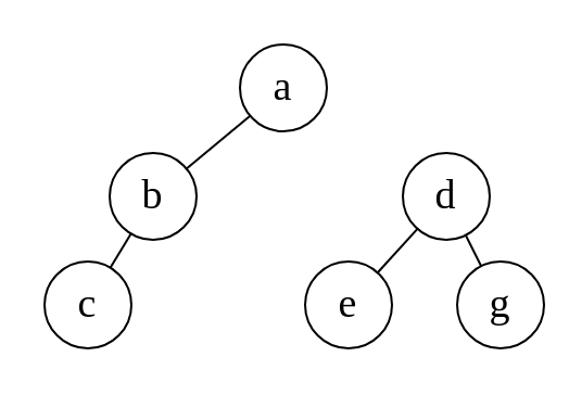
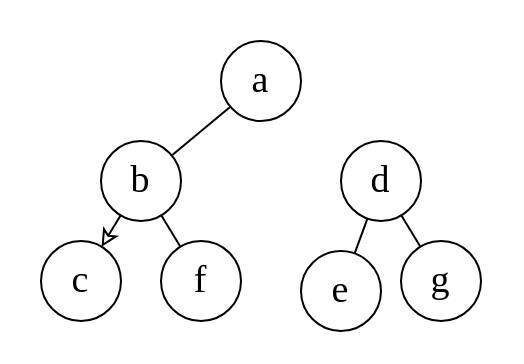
  <mxCell id="0" />
  <mxCell id="1" parent="0" />
  <mxCell id="2" style="edgeStyle=none;html=1;fontFamily=Times New Roman;fontSize=19;endArrow=none;endFill=0;" edge="1" parent="1" source="3" target="6"><mxGeometry relative="1" as="geometry" /></mxCell>
  <mxCell id="3" value="a" style="ellipse;whiteSpace=wrap;html=1;fontFamily=Times New Roman;fontSize=19;" vertex="1" parent="1"><mxGeometry x="110" y="20" width="40" height="40" as="geometry" /></mxCell>
- <mxCell id="4" style="edgeStyle=none;html=1;fontFamily=Times New Roman;fontSize=19;endArrow=none;endFill=0;" edge="1" parent="1" source="6" target="10"><mxGeometry relative="1" as="geometry" /></mxCell>
+ <mxCell id="4" style="edgeStyle=none;html=1;fontFamily=Times New Roman;fontSize=19;endArrow=classic;endFill=0;" edge="1" parent="1" source="6" target="10"><mxGeometry relative="1" as="geometry" /></mxCell>
+ <mxCell id="5" style="edgeStyle=none;html=1;fontFamily=Times New Roman;fontSize=19;endArrow=none;endFill=0;" edge="1" parent="1" source="6" target="11"><mxGeometry relative="1" as="geometry" /></mxCell>
  <mxCell id="6" value="b" style="ellipse;whiteSpace=wrap;html=1;fontFamily=Times New Roman;fontSize=19;" vertex="1" parent="1"><mxGeometry x="50" y="70" width="40" height="40" as="geometry" /></mxCell>
  <mxCell id="7" style="edgeStyle=none;html=1;fontFamily=Times New Roman;fontSize=19;endArrow=none;endFill=0;" edge="1" parent="1" source="9" target="12"><mxGeometry relative="1" as="geometry" /></mxCell>
  <mxCell id="8" style="edgeStyle=none;html=1;fontFamily=Times New Roman;fontSize=19;endArrow=none;endFill=0;" edge="1" parent="1" source="9" target="13"><mxGeometry relative="1" as="geometry" /></mxCell>
- <mxCell id="9" value="d" style="ellipse;whiteSpace=wrap;html=1;fontFamily=Times New Roman;fontSize=19;" vertex="1" parent="1"><mxGeometry x="185" y="70" width="40" height="40" as="geometry" /></mxCell>
+ <mxCell id="9" value="d" style="ellipse;whiteSpace=wrap;html=1;fontFamily=Times New Roman;fontSize=19;" vertex="1" parent="1"><mxGeometry x="170" y="70" width="40" height="40" as="geometry" /></mxCell>
  <mxCell id="10" value="c" style="ellipse;whiteSpace=wrap;html=1;fontFamily=Times New Roman;fontSize=19;" vertex="1" parent="1"><mxGeometry x="20" y="120" width="40" height="40" as="geometry" /></mxCell>
- <mxCell id="12" value="e" style="ellipse;whiteSpace=wrap;html=1;fontFamily=Times New Roman;fontSize=19;" vertex="1" parent="1"><mxGeometry x="140" y="120" width="40" height="40" as="geometry" /></mxCell>
- <mxCell id="13" value="g" style="ellipse;whiteSpace=wrap;html=1;fontFamily=Times New Roman;fontSize=19;" vertex="1" parent="1"><mxGeometry x="210" y="120" width="40" height="40" as="geometry" /></mxCell>
+ <mxCell id="11" value="f" style="ellipse;whiteSpace=wrap;html=1;fontFamily=Times New Roman;fontSize=19;" vertex="1" parent="1"><mxGeometry x="80" y="120" width="40" height="40" as="geometry" /></mxCell>
+ <mxCell id="12" value="e" style="ellipse;whiteSpace=wrap;html=1;fontFamily=Times New Roman;fontSize=19;" vertex="1" parent="1"><mxGeometry x="150" y="125" width="40" height="40" as="geometry" /></mxCell>
+ <mxCell id="13" value="g" style="ellipse;whiteSpace=wrap;html=1;fontFamily=Times New Roman;fontSize=19;" vertex="1" parent="1"><mxGeometry x="200" y="120" width="40" height="40" as="geometry" /></mxCell>
